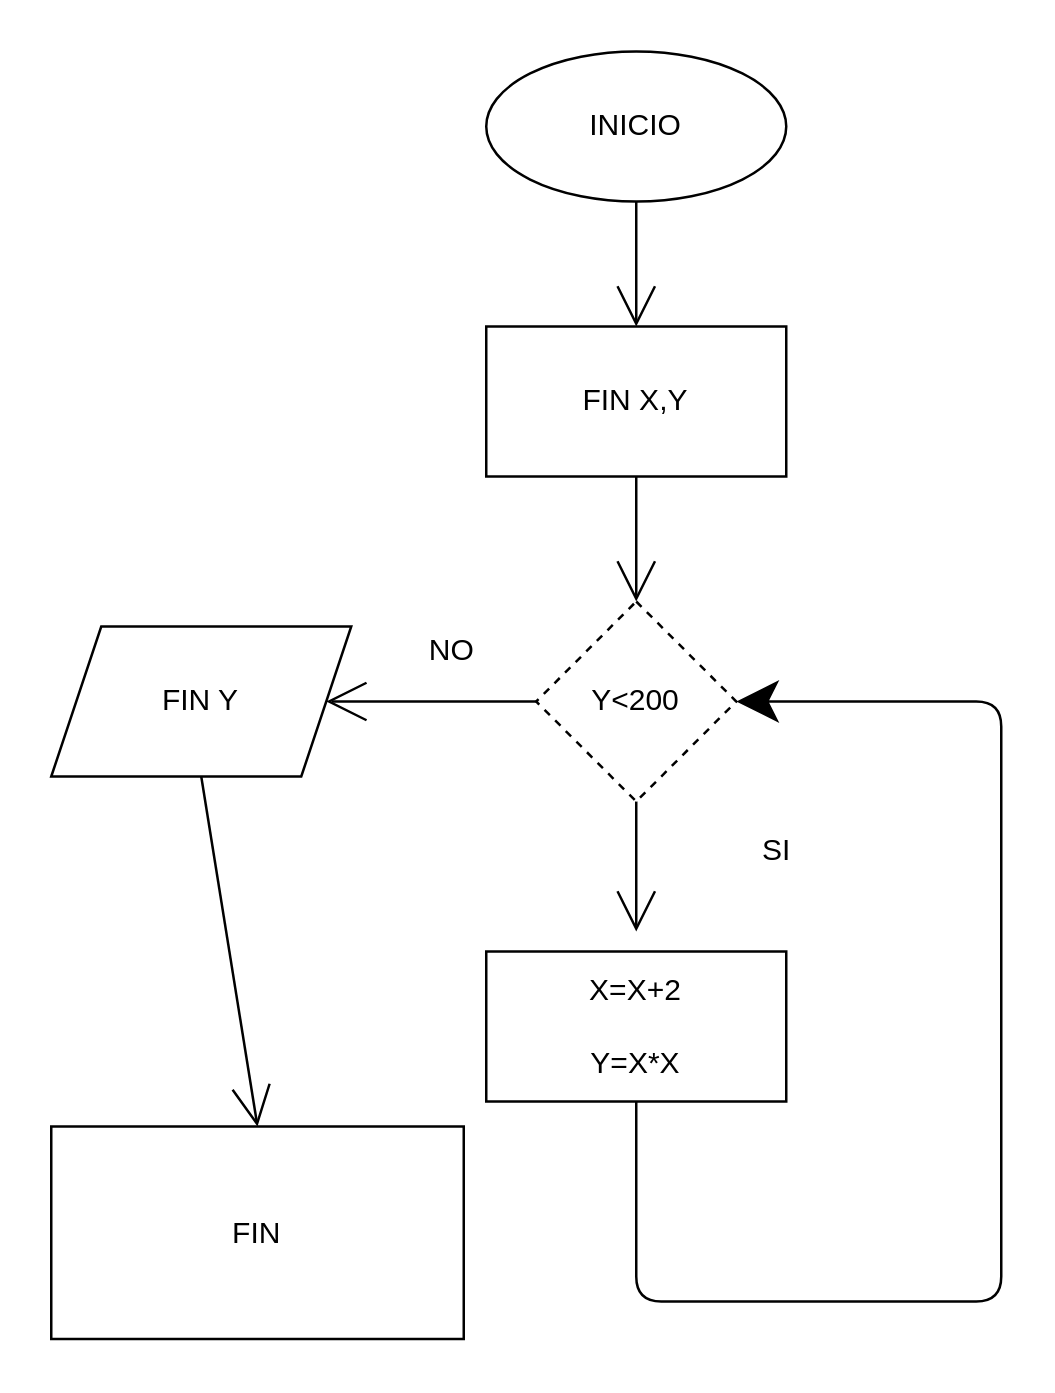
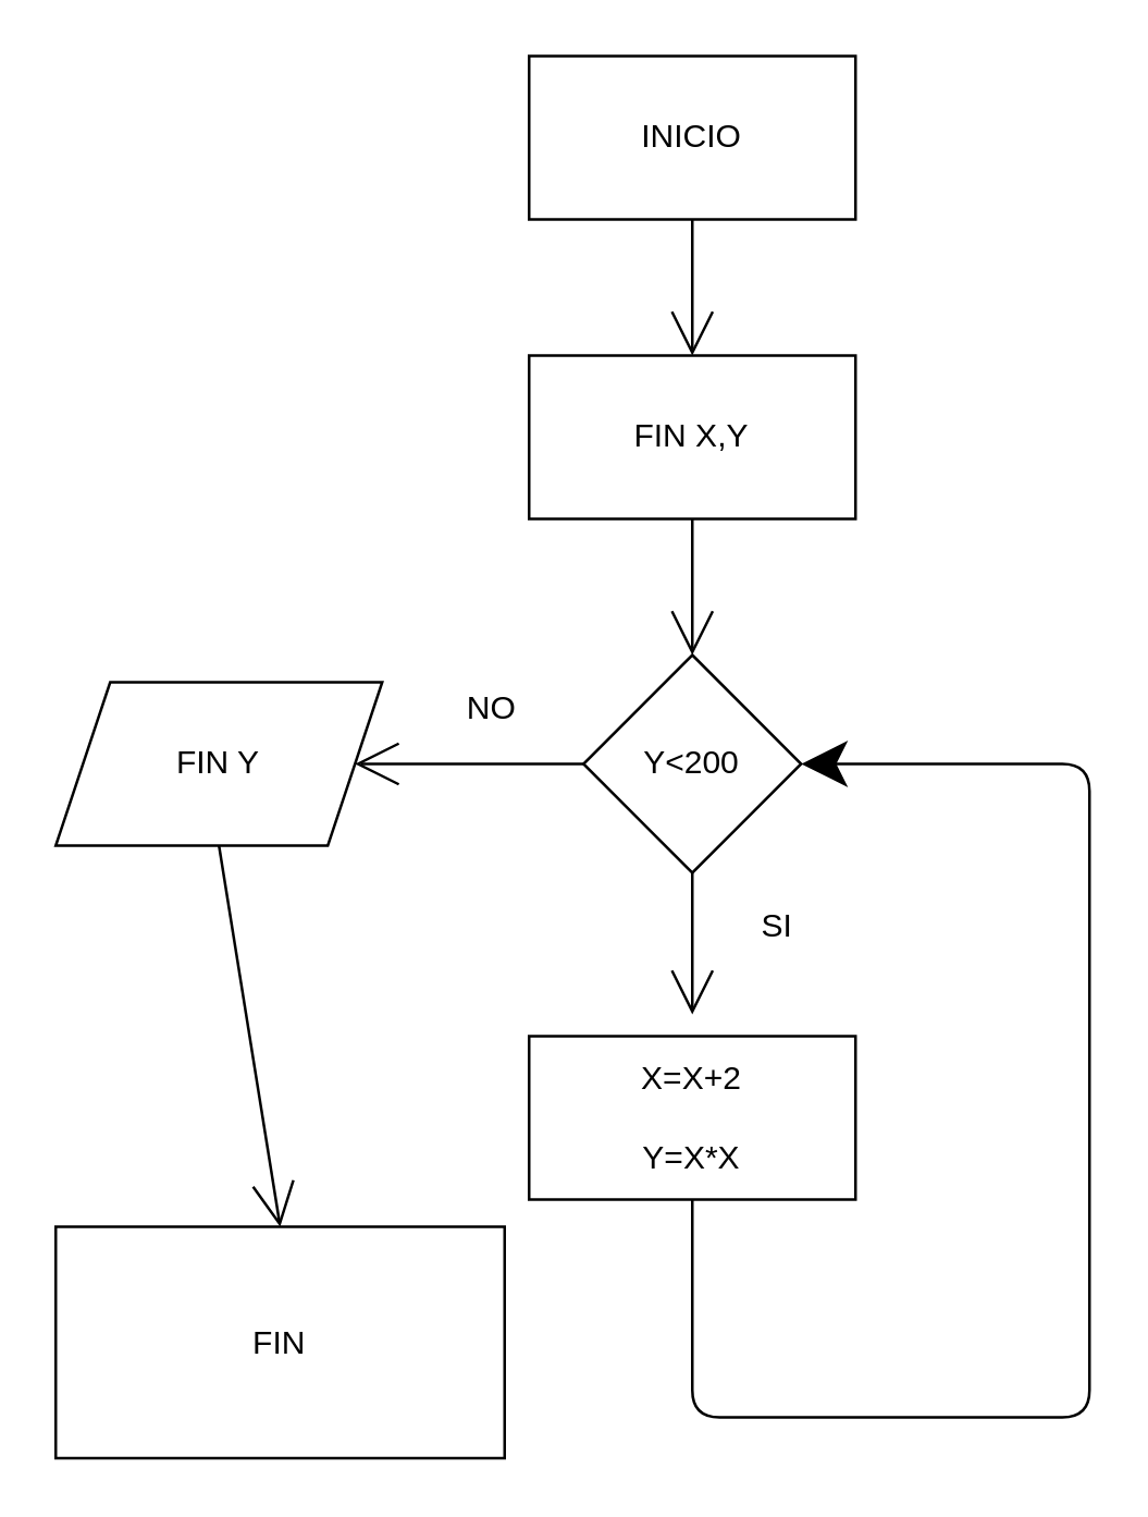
  <mxCell id="0" />
  <mxCell id="1" parent="0" />
  <mxCell id="2" style="edgeStyle=none;curved=1;rounded=0;orthogonalLoop=1;jettySize=auto;html=1;exitX=0.5;exitY=1;exitDx=0;exitDy=0;entryX=0.5;entryY=0;entryDx=0;entryDy=0;endArrow=open;startSize=14;endSize=14;sourcePerimeterSpacing=8;targetPerimeterSpacing=8;" edge="1" parent="1" source="3" target="5"><mxGeometry relative="1" as="geometry" /></mxCell>
- <mxCell id="3" value="INICIO" style="ellipse;whiteSpace=wrap;html=1;hachureGap=4;pointerEvents=0;" vertex="1" parent="1"><mxGeometry x="194" y="20" width="120" height="60" as="geometry" /></mxCell>
+ <mxCell id="3" value="INICIO" style="rounded=0;whiteSpace=wrap;html=1;hachureGap=4;pointerEvents=0;" vertex="1" parent="1"><mxGeometry x="194" y="20" width="120" height="60" as="geometry" /></mxCell>
  <mxCell id="4" style="edgeStyle=none;curved=1;rounded=0;orthogonalLoop=1;jettySize=auto;html=1;exitX=0.5;exitY=1;exitDx=0;exitDy=0;entryX=0.5;entryY=0;entryDx=0;entryDy=0;endArrow=open;startSize=14;endSize=14;sourcePerimeterSpacing=8;targetPerimeterSpacing=8;" edge="1" parent="1" source="5" target="8"><mxGeometry relative="1" as="geometry" /></mxCell>
  <mxCell id="5" value="FIN X,Y" style="rounded=0;whiteSpace=wrap;html=1;hachureGap=4;pointerEvents=0;" vertex="1" parent="1"><mxGeometry x="194" y="130" width="120" height="60" as="geometry" /></mxCell>
  <mxCell id="6" style="edgeStyle=none;curved=1;rounded=0;orthogonalLoop=1;jettySize=auto;html=1;exitX=0.5;exitY=1;exitDx=0;exitDy=0;endArrow=open;startSize=14;endSize=14;sourcePerimeterSpacing=8;targetPerimeterSpacing=8;" edge="1" parent="1" source="8" target="9"><mxGeometry relative="1" as="geometry" /></mxCell>
  <mxCell id="7" style="edgeStyle=none;curved=1;rounded=0;orthogonalLoop=1;jettySize=auto;html=1;exitX=0;exitY=0.5;exitDx=0;exitDy=0;entryX=1;entryY=0.5;entryDx=0;entryDy=0;endArrow=open;startSize=14;endSize=14;sourcePerimeterSpacing=8;targetPerimeterSpacing=8;" edge="1" parent="1" source="8" target="14"><mxGeometry relative="1" as="geometry" /></mxCell>
- <mxCell id="8" value="Y&amp;lt;200" style="rhombus;whiteSpace=wrap;html=1;hachureGap=4;pointerEvents=0;dashed=1;" vertex="1" parent="1"><mxGeometry x="214" y="240" width="80" height="80" as="geometry" /></mxCell>
+ <mxCell id="8" value="Y&amp;lt;200" style="rhombus;whiteSpace=wrap;html=1;hachureGap=4;pointerEvents=0;" vertex="1" parent="1"><mxGeometry x="214" y="240" width="80" height="80" as="geometry" /></mxCell>
  <mxCell id="9" value="&lt;div&gt;X=X+2&lt;/div&gt;&lt;div&gt;&lt;br&gt;&lt;/div&gt;&lt;div&gt;Y=X*X&lt;br&gt;&lt;/div&gt;" style="rounded=0;whiteSpace=wrap;html=1;hachureGap=4;pointerEvents=0;" vertex="1" parent="1"><mxGeometry x="194" y="380" width="120" height="60" as="geometry" /></mxCell>
  <mxCell id="10" value="" style="endArrow=classic;html=1;startSize=14;endSize=14;sourcePerimeterSpacing=8;targetPerimeterSpacing=8;exitX=0.5;exitY=1;exitDx=0;exitDy=0;entryX=1;entryY=0.5;entryDx=0;entryDy=0;" edge="1" parent="1" source="9" target="8"><mxGeometry width="50" height="50" relative="1" as="geometry"><mxPoint x="264" y="560" as="sourcePoint" /><mxPoint x="350" y="280" as="targetPoint" /><Array as="points"><mxPoint x="254" y="520" /><mxPoint x="400" y="520" /><mxPoint x="400" y="280" /></Array></mxGeometry></mxCell>
- <mxCell id="11" value="SI" style="text;html=1;align=center;verticalAlign=middle;resizable=0;points=[];autosize=1;strokeColor=none;fillColor=none;" vertex="1" parent="1"><mxGeometry x="295" y="330" width="30" height="20" as="geometry" /></mxCell>
+ <mxCell id="11" value="SI" style="text;html=1;align=center;verticalAlign=middle;resizable=0;points=[];autosize=1;strokeColor=none;fillColor=none;" vertex="1" parent="1"><mxGeometry x="270" y="330" width="30" height="20" as="geometry" /></mxCell>
  <mxCell id="12" value="FIN" style="rounded=0;whiteSpace=wrap;html=1;hachureGap=4;pointerEvents=0;" vertex="1" parent="1"><mxGeometry x="20" y="450" width="165" height="85" as="geometry" /></mxCell>
  <mxCell id="13" style="edgeStyle=none;curved=1;rounded=0;orthogonalLoop=1;jettySize=auto;html=1;exitX=0.5;exitY=1;exitDx=0;exitDy=0;entryX=0.5;entryY=0;entryDx=0;entryDy=0;endArrow=open;startSize=14;endSize=14;sourcePerimeterSpacing=8;targetPerimeterSpacing=8;" edge="1" parent="1" source="14" target="12"><mxGeometry relative="1" as="geometry" /></mxCell>
  <mxCell id="14" value="FIN Y" style="shape=parallelogram;perimeter=parallelogramPerimeter;whiteSpace=wrap;html=1;fixedSize=1;hachureGap=4;pointerEvents=0;" vertex="1" parent="1"><mxGeometry x="20" y="250" width="120" height="60" as="geometry" /></mxCell>
  <mxCell id="15" value="NO" style="text;html=1;align=center;verticalAlign=middle;resizable=0;points=[];autosize=1;strokeColor=none;fillColor=none;" vertex="1" parent="1"><mxGeometry x="165" y="250" width="30" height="20" as="geometry" /></mxCell>
